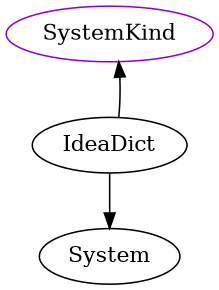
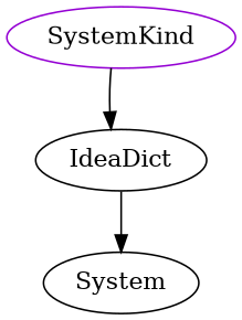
  digraph {
    n1 [color=darkviolet label=SystemKind shape=oval]
    IdeaDict
    System
-   IdeaDict -> n1
+   n1 -> IdeaDict
    IdeaDict -> System
  }
